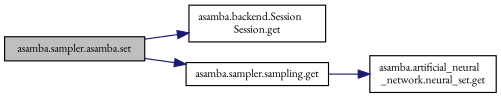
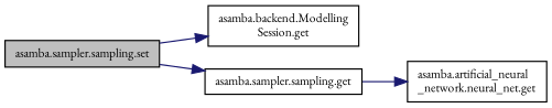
  digraph {
    fontname="EB Garamond"
    rankdir=LR
    node [color=black fillcolor=white fontname="EB Garamond" fontsize=10 shape=record style=filled]
    edge [color=midnightblue fontname="EB Garamond" fontsize=10 labelfontname=Helvetica labelfontsize=10 style=solid]
-   n1 [fillcolor=grey75 fontcolor=black height=0.2 label="asamba.sampler.asamba.set" width=0.4]
-   n2 [height=0.2 label="asamba.backend.Session\lSession.get" width=0.4]
+   n1 [fillcolor=grey75 fontcolor=black height=0.2 label="asamba.sampler.sampling.set" width=0.4]
+   n2 [height=0.2 label="asamba.backend.Modelling\lSession.get" width=0.4]
    n3 [height=0.2 label="asamba.sampler.sampling.get" width=0.4]
-   n4 [height=0.2 label="asamba.artificial_neural\l_network.neural_set.get" width=0.4]
+   n4 [height=0.2 label="asamba.artificial_neural\l_network.neural_net.get" width=0.4]
    n1 -> n2
    n1 -> n3
    n3 -> n4
  }
